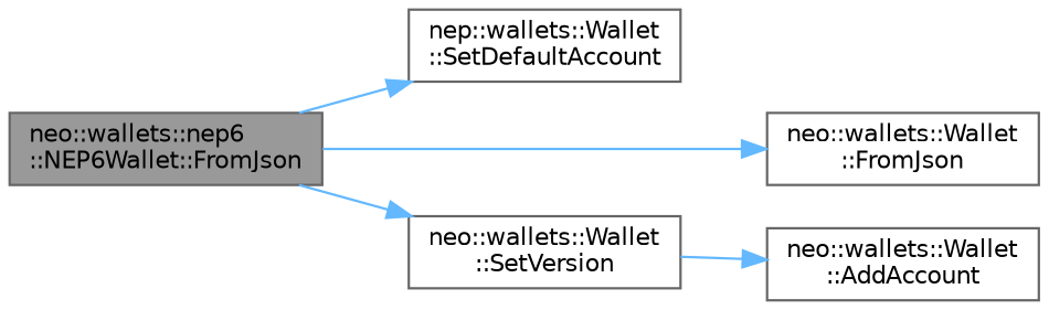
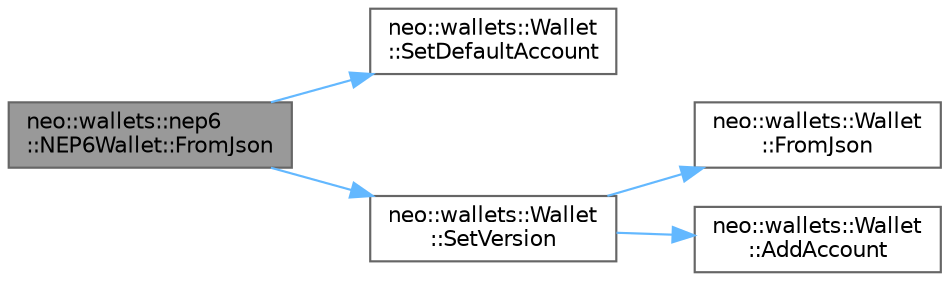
  digraph {
    rankdir=LR
    node [color=grey40 fillcolor=white fontname=Helvetica fontsize=10 shape=box style=filled]
    edge [color=steelblue1 fontname=Helvetica fontsize=10 labelfontname=Helvetica labelfontsize=10 style=solid]
    n1 [color=gray40 fillcolor=grey60 fontcolor=black height=0.2 label="neo::wallets::nep6\l::NEP6Wallet::FromJson" width=0.4]
-   n2 [height=0.2 label="nep::wallets::Wallet\l::SetDefaultAccount" width=0.4]
+   n2 [height=0.2 label="neo::wallets::Wallet\l::SetDefaultAccount" width=0.4]
    n3 [height=0.2 label="neo::wallets::Wallet\l::FromJson" width=0.4]
    n4 [height=0.2 label="neo::wallets::Wallet\l::SetVersion" width=0.4]
    n5 [height=0.2 label="neo::wallets::Wallet\l::AddAccount" width=0.4]
    n1 -> n2
-   n1 -> n3
+   n4 -> n3
    n1 -> n4
    n4 -> n5
  }
